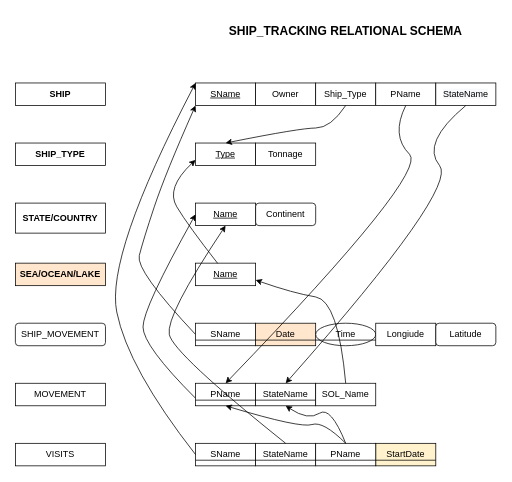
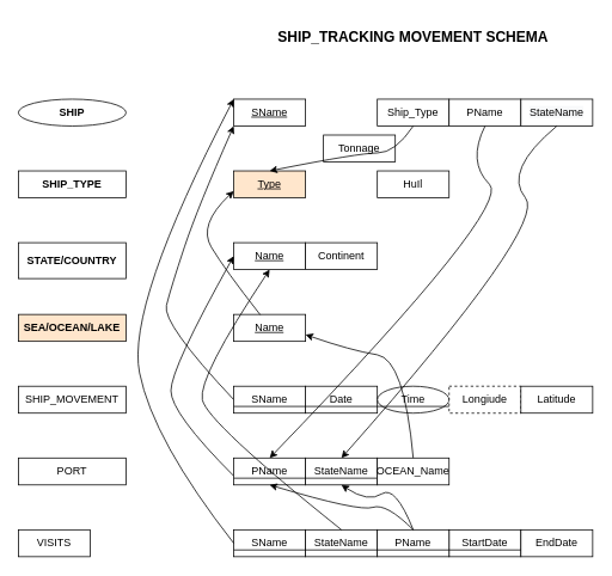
  <mxCell id="0" />
  <mxCell id="1" parent="0" />
  <mxCell id="2" value="SName" style="rounded=0;whiteSpace=wrap;html=1;fontStyle=4" parent="1" vertex="1"><mxGeometry x="260" y="110" width="80" height="30" as="geometry" /></mxCell>
- <mxCell id="3" value="Owner" style="rounded=0;whiteSpace=wrap;html=1;" parent="1" vertex="1"><mxGeometry x="340" y="110" width="80" height="30" as="geometry" /></mxCell>
- <mxCell id="4" value="&lt;b&gt;SHIP&lt;/b&gt;" style="rounded=0;whiteSpace=wrap;html=1;" parent="1" vertex="1"><mxGeometry x="20" y="110" width="120" height="30" as="geometry" /></mxCell>
- <mxCell id="5" value="Type" style="rounded=0;whiteSpace=wrap;html=1;fontStyle=4" parent="1" vertex="1"><mxGeometry x="260" y="190" width="80" height="30" as="geometry" /></mxCell>
- <mxCell id="6" value="Tonnage" style="rounded=0;whiteSpace=wrap;html=1;" parent="1" vertex="1"><mxGeometry x="340" y="190" width="80" height="30" as="geometry" /></mxCell>
+ <mxCell id="4" value="&lt;b&gt;SHIP&lt;/b&gt;" style="ellipse;whiteSpace=wrap;html=1;" parent="1" vertex="1"><mxGeometry x="20" y="110" width="120" height="30" as="geometry" /></mxCell>
+ <mxCell id="5" value="Type" style="rounded=0;whiteSpace=wrap;html=1;fontStyle=4;fillColor=#ffe6cc;" parent="1" vertex="1"><mxGeometry x="260" y="190" width="80" height="30" as="geometry" /></mxCell>
+ <mxCell id="6" value="Tonnage" style="rounded=0;whiteSpace=wrap;html=1;" parent="1" vertex="1"><mxGeometry x="360" y="150" width="80" height="30" as="geometry" /></mxCell>
+ <mxCell id="7" value="HuIl" style="rounded=0;whiteSpace=wrap;html=1;" parent="1" vertex="1"><mxGeometry x="420" y="190" width="80" height="30" as="geometry" /></mxCell>
  <mxCell id="8" value="Name" style="rounded=0;whiteSpace=wrap;html=1;fontStyle=4" parent="1" vertex="1"><mxGeometry x="260" y="270" width="80" height="30" as="geometry" /></mxCell>
- <mxCell id="9" value="Continent" style="whiteSpace=wrap;html=1;fontStyle=0;rounded=1;" parent="1" vertex="1"><mxGeometry x="340" y="270" width="80" height="30" as="geometry" /></mxCell>
+ <mxCell id="9" value="Continent" style="rounded=0;whiteSpace=wrap;html=1;fontStyle=0" parent="1" vertex="1"><mxGeometry x="340" y="270" width="80" height="30" as="geometry" /></mxCell>
  <mxCell id="10" value="Name" style="rounded=0;whiteSpace=wrap;html=1;fontStyle=4" parent="1" vertex="1"><mxGeometry x="260" y="350" width="80" height="30" as="geometry" /></mxCell>
- <mxCell id="11" value="Date" style="rounded=0;whiteSpace=wrap;html=1;fillColor=#ffe6cc;" parent="1" vertex="1"><mxGeometry x="340" y="430" width="80" height="30" as="geometry" /></mxCell>
+ <mxCell id="11" value="Date" style="rounded=0;whiteSpace=wrap;html=1;" parent="1" vertex="1"><mxGeometry x="340" y="430" width="80" height="30" as="geometry" /></mxCell>
  <mxCell id="12" value="Time" style="ellipse;whiteSpace=wrap;html=1;" parent="1" vertex="1"><mxGeometry x="420" y="430" width="80" height="30" as="geometry" /></mxCell>
- <mxCell id="13" value="Longiude" style="rounded=0;whiteSpace=wrap;html=1;" parent="1" vertex="1"><mxGeometry x="500" y="430" width="80" height="30" as="geometry" /></mxCell>
+ <mxCell id="13" value="Longiude" style="rounded=0;whiteSpace=wrap;html=1;dashed=1;" parent="1" vertex="1"><mxGeometry x="500" y="430" width="80" height="30" as="geometry" /></mxCell>
  <mxCell id="14" value="" style="curved=1;endArrow=classic;html=1;entryX=0;entryY=0.5;entryDx=0;entryDy=0;" parent="1" target="8" edge="1"><mxGeometry width="50" height="50" relative="1" as="geometry"><mxPoint x="260" y="530" as="sourcePoint" /><mxPoint x="240" y="150" as="targetPoint" /><Array as="points"><mxPoint x="190" y="460" /><mxPoint x="190" y="410" /></Array></mxGeometry></mxCell>
  <mxCell id="15" value="" style="curved=1;endArrow=classic;html=1;entryX=0;entryY=0.75;entryDx=0;entryDy=0;exitX=0.369;exitY=0.013;exitDx=0;exitDy=0;exitPerimeter=0;" parent="1" source="10" target="5" edge="1"><mxGeometry width="50" height="50" relative="1" as="geometry"><mxPoint x="290" y="340" as="sourcePoint" /><mxPoint x="250" y="250" as="targetPoint" /><Array as="points"><mxPoint x="250" y="300" /><mxPoint x="220" y="250" /></Array></mxGeometry></mxCell>
  <mxCell id="16" value="" style="curved=1;endArrow=classic;html=1;entryX=0;entryY=1;entryDx=0;entryDy=0;exitX=0;exitY=0.5;exitDx=0;exitDy=0;" parent="1" source="23" target="2" edge="1"><mxGeometry width="50" height="50" relative="1" as="geometry"><mxPoint x="453.12" y="379.73" as="sourcePoint" /><mxPoint x="300" y="430" as="targetPoint" /><Array as="points"><mxPoint x="180" y="360" /><mxPoint x="190" y="320" /><mxPoint x="220" y="230" /></Array></mxGeometry></mxCell>
  <mxCell id="17" value="SHIP_TYPE" style="rounded=0;whiteSpace=wrap;html=1;fontStyle=1" parent="1" vertex="1"><mxGeometry x="20" y="190" width="120" height="30" as="geometry" /></mxCell>
  <mxCell id="18" value="STATE/COUNTRY" style="rounded=0;whiteSpace=wrap;html=1;fontStyle=1" parent="1" vertex="1"><mxGeometry x="20" y="270" width="120" height="40" as="geometry" /></mxCell>
  <mxCell id="19" value="SEA/OCEAN/LAKE" style="rounded=0;whiteSpace=wrap;html=1;fontStyle=1;fillColor=#ffe6cc;" parent="1" vertex="1"><mxGeometry x="20" y="350" width="120" height="30" as="geometry" /></mxCell>
- <mxCell id="20" value="SHIP_MOVEMENT" style="whiteSpace=wrap;html=1;rounded=1;" parent="1" vertex="1"><mxGeometry x="20" y="430" width="120" height="30" as="geometry" /></mxCell>
- <mxCell id="21" value="MOVEMENT" style="rounded=0;whiteSpace=wrap;html=1;" parent="1" vertex="1"><mxGeometry x="20" y="510" width="120" height="30" as="geometry" /></mxCell>
- <mxCell id="22" value="VISITS" style="rounded=0;whiteSpace=wrap;html=1;" parent="1" vertex="1"><mxGeometry x="20" y="590" width="120" height="30" as="geometry" /></mxCell>
+ <mxCell id="20" value="SHIP_MOVEMENT" style="rounded=0;whiteSpace=wrap;html=1;" parent="1" vertex="1"><mxGeometry x="20" y="430" width="120" height="30" as="geometry" /></mxCell>
+ <mxCell id="21" value="PORT" style="rounded=0;whiteSpace=wrap;html=1;" parent="1" vertex="1"><mxGeometry x="20" y="510" width="120" height="30" as="geometry" /></mxCell>
+ <mxCell id="22" value="VISITS" style="rounded=0;whiteSpace=wrap;html=1;" parent="1" vertex="1"><mxGeometry x="20" y="590" width="80" height="30" as="geometry" /></mxCell>
  <mxCell id="23" value="SName" style="rounded=0;whiteSpace=wrap;html=1;fontStyle=0" parent="1" vertex="1"><mxGeometry x="260" y="430" width="80" height="30" as="geometry" /></mxCell>
  <mxCell id="24" value="PName" style="rounded=0;whiteSpace=wrap;html=1;fontStyle=0" parent="1" vertex="1"><mxGeometry x="260" y="510" width="80" height="30" as="geometry" /></mxCell>
  <mxCell id="25" value="&lt;span&gt;StateName&lt;/span&gt;" style="rounded=0;whiteSpace=wrap;html=1;" parent="1" vertex="1"><mxGeometry x="340" y="510" width="80" height="30" as="geometry" /></mxCell>
  <mxCell id="26" value="SName" style="rounded=0;whiteSpace=wrap;html=1;fontStyle=0" parent="1" vertex="1"><mxGeometry x="260" y="590" width="80" height="30" as="geometry" /></mxCell>
- <mxCell id="27" value="StartDate" style="rounded=0;whiteSpace=wrap;html=1;fillColor=#fff2cc;" parent="1" vertex="1"><mxGeometry x="500" y="590" width="80" height="30" as="geometry" /></mxCell>
+ <mxCell id="27" value="StartDate" style="rounded=0;whiteSpace=wrap;html=1;" parent="1" vertex="1"><mxGeometry x="500" y="590" width="80" height="30" as="geometry" /></mxCell>
+ <mxCell id="28" value="EndDate" style="rounded=0;whiteSpace=wrap;html=1;" parent="1" vertex="1"><mxGeometry x="580" y="590" width="80" height="30" as="geometry" /></mxCell>
  <mxCell id="29" value="" style="endArrow=none;html=1;exitX=0;exitY=0.75;exitDx=0;exitDy=0;entryX=0;entryY=0.75;entryDx=0;entryDy=0;" parent="1" source="23" target="13" edge="1"><mxGeometry width="50" height="50" relative="1" as="geometry"><mxPoint x="280" y="430" as="sourcePoint" /><mxPoint x="330" y="380" as="targetPoint" /></mxGeometry></mxCell>
  <mxCell id="30" value="" style="endArrow=none;html=1;exitX=0;exitY=0.75;exitDx=0;exitDy=0;entryX=1;entryY=0.75;entryDx=0;entryDy=0;" parent="1" source="24" target="25" edge="1"><mxGeometry width="50" height="50" relative="1" as="geometry"><mxPoint x="270" y="462.5" as="sourcePoint" /><mxPoint x="510" y="462.5" as="targetPoint" /></mxGeometry></mxCell>
  <mxCell id="31" value="" style="curved=1;endArrow=classic;html=1;entryX=0;entryY=0;entryDx=0;entryDy=0;exitX=0;exitY=0.5;exitDx=0;exitDy=0;" parent="1" source="26" target="2" edge="1"><mxGeometry width="50" height="50" relative="1" as="geometry"><mxPoint x="270" y="540" as="sourcePoint" /><mxPoint x="270" y="295" as="targetPoint" /><Array as="points"><mxPoint x="170" y="490" /><mxPoint x="140" y="340" /></Array></mxGeometry></mxCell>
  <mxCell id="32" value="Ship_Type" style="rounded=0;whiteSpace=wrap;html=1;" parent="1" vertex="1"><mxGeometry x="420" y="110" width="80" height="30" as="geometry" /></mxCell>
  <mxCell id="33" value="&lt;span&gt;PName&lt;/span&gt;" style="rounded=0;whiteSpace=wrap;html=1;" parent="1" vertex="1"><mxGeometry x="500" y="110" width="80" height="30" as="geometry" /></mxCell>
- <mxCell id="34" value="Latitude" style="whiteSpace=wrap;html=1;rounded=1;" parent="1" vertex="1"><mxGeometry x="580" y="430" width="80" height="30" as="geometry" /></mxCell>
- <mxCell id="35" value="SOL_Name" style="rounded=0;whiteSpace=wrap;html=1;" parent="1" vertex="1"><mxGeometry x="420" y="510" width="80" height="30" as="geometry" /></mxCell>
+ <mxCell id="34" value="Latitude" style="rounded=0;whiteSpace=wrap;html=1;" parent="1" vertex="1"><mxGeometry x="580" y="430" width="80" height="30" as="geometry" /></mxCell>
+ <mxCell id="35" value="OCEAN_Name" style="rounded=0;whiteSpace=wrap;html=1;" parent="1" vertex="1"><mxGeometry x="420" y="510" width="80" height="30" as="geometry" /></mxCell>
  <mxCell id="36" value="&#10;&#10;&lt;span style=&quot;color: rgb(0, 0, 0); font-family: helvetica; font-size: 12px; font-style: normal; font-weight: 400; letter-spacing: normal; text-align: center; text-indent: 0px; text-transform: none; word-spacing: 0px; background-color: rgb(248, 249, 250); display: inline; float: none;&quot;&gt;StateName&lt;/span&gt;&#10;&#10;" style="rounded=0;whiteSpace=wrap;html=1;" vertex="1" parent="1"><mxGeometry x="580" y="110" width="80" height="30" as="geometry" /></mxCell>
  <mxCell id="37" value="StateName" style="rounded=0;whiteSpace=wrap;html=1;" vertex="1" parent="1"><mxGeometry x="340" y="590" width="80" height="30" as="geometry" /></mxCell>
  <mxCell id="38" value="PName" style="rounded=0;whiteSpace=wrap;html=1;" vertex="1" parent="1"><mxGeometry x="420" y="590" width="80" height="30" as="geometry" /></mxCell>
  <mxCell id="39" value="" style="endArrow=none;html=1;exitX=0;exitY=0.75;exitDx=0;exitDy=0;entryX=1;entryY=0.75;entryDx=0;entryDy=0;" edge="1" parent="1" source="26" target="27"><mxGeometry width="50" height="50" relative="1" as="geometry"><mxPoint x="270" y="542.5" as="sourcePoint" /><mxPoint x="430" y="542.5" as="targetPoint" /></mxGeometry></mxCell>
  <mxCell id="40" value="" style="curved=1;endArrow=classic;html=1;entryX=0.5;entryY=0;entryDx=0;entryDy=0;exitX=0.5;exitY=1;exitDx=0;exitDy=0;" edge="1" parent="1" source="32" target="5"><mxGeometry width="50" height="50" relative="1" as="geometry"><mxPoint x="400" y="400" as="sourcePoint" /><mxPoint x="450" y="350" as="targetPoint" /><Array as="points"><mxPoint x="440" y="170" /><mxPoint x="400" y="170" /></Array></mxGeometry></mxCell>
  <mxCell id="41" value="" style="curved=1;endArrow=classic;html=1;entryX=0.5;entryY=0;entryDx=0;entryDy=0;exitX=0.5;exitY=1;exitDx=0;exitDy=0;" edge="1" parent="1" source="33" target="24"><mxGeometry width="50" height="50" relative="1" as="geometry"><mxPoint x="470" y="150" as="sourcePoint" /><mxPoint x="310" y="200" as="targetPoint" /><Array as="points"><mxPoint x="520" y="180" /><mxPoint x="570" y="230" /></Array></mxGeometry></mxCell>
  <mxCell id="42" value="" style="curved=1;endArrow=classic;html=1;entryX=0.5;entryY=0;entryDx=0;entryDy=0;exitX=0.5;exitY=1;exitDx=0;exitDy=0;" edge="1" parent="1" source="36" target="25"><mxGeometry width="50" height="50" relative="1" as="geometry"><mxPoint x="550" y="150" as="sourcePoint" /><mxPoint x="310" y="520" as="targetPoint" /><Array as="points"><mxPoint x="560" y="190" /><mxPoint x="610" y="250" /></Array></mxGeometry></mxCell>
  <mxCell id="43" value="" style="curved=1;endArrow=classic;html=1;entryX=1;entryY=0.75;entryDx=0;entryDy=0;exitX=0.5;exitY=0;exitDx=0;exitDy=0;" edge="1" parent="1" target="10"><mxGeometry width="50" height="50" relative="1" as="geometry"><mxPoint x="460" y="510" as="sourcePoint" /><mxPoint x="450" y="350" as="targetPoint" /><Array as="points"><mxPoint x="450" y="400" /><mxPoint x="390" y="390" /></Array></mxGeometry></mxCell>
  <mxCell id="44" value="" style="curved=1;endArrow=classic;html=1;entryX=0.5;entryY=1;entryDx=0;entryDy=0;exitX=0.5;exitY=0;exitDx=0;exitDy=0;" edge="1" parent="1" source="37" target="8"><mxGeometry width="50" height="50" relative="1" as="geometry"><mxPoint x="270" y="540" as="sourcePoint" /><mxPoint x="270" y="295" as="targetPoint" /><Array as="points"><mxPoint x="230" y="470" /><mxPoint x="220" y="420" /></Array></mxGeometry></mxCell>
  <mxCell id="45" value="" style="curved=1;endArrow=classic;html=1;exitX=0.5;exitY=0;exitDx=0;exitDy=0;entryX=0.5;entryY=1;entryDx=0;entryDy=0;" edge="1" parent="1" source="38" target="24"><mxGeometry width="50" height="50" relative="1" as="geometry"><mxPoint x="450" y="585" as="sourcePoint" /><mxPoint x="450" y="350" as="targetPoint" /><Array as="points"><mxPoint x="430" y="560" /><mxPoint x="400" y="570" /></Array></mxGeometry></mxCell>
  <mxCell id="46" value="" style="curved=1;endArrow=classic;html=1;entryX=0.5;entryY=1;entryDx=0;entryDy=0;exitX=0.5;exitY=0;exitDx=0;exitDy=0;" edge="1" parent="1" source="38" target="25"><mxGeometry width="50" height="50" relative="1" as="geometry"><mxPoint x="470" y="520" as="sourcePoint" /><mxPoint x="350" y="382.5" as="targetPoint" /><Array as="points"><mxPoint x="440" y="540" /><mxPoint x="410" y="560" /></Array></mxGeometry></mxCell>
- <mxCell id="47" value="&lt;span class=&quot;fontstyle0&quot;&gt;&lt;b&gt;&lt;font style=&quot;font-size: 16px&quot;&gt;SHIP_TRACKING RELATIONAL SCHEMA&lt;/font&gt;&lt;/b&gt;&lt;/span&gt;" style="text;html=1;strokeColor=none;fillColor=none;align=center;verticalAlign=middle;whiteSpace=wrap;rounded=0;" vertex="1" parent="1"><mxGeometry x="295" y="20" width="330" height="40" as="geometry" /></mxCell>
+ <mxCell id="47" value="&lt;span class=&quot;fontstyle0&quot;&gt;&lt;b&gt;&lt;font style=&quot;font-size: 16px&quot;&gt;SHIP_TRACKING MOVEMENT SCHEMA&lt;/font&gt;&lt;/b&gt;&lt;/span&gt;" style="text;html=1;strokeColor=none;fillColor=none;align=center;verticalAlign=middle;whiteSpace=wrap;rounded=0;" vertex="1" parent="1"><mxGeometry x="295" y="20" width="330" height="40" as="geometry" /></mxCell>
